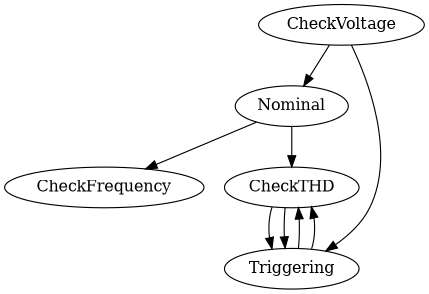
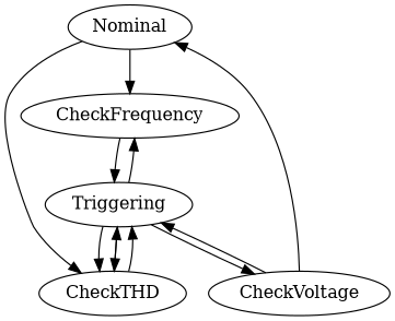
  digraph {
    Nominal
    CheckFrequency
    CheckTHD
    Triggering
    CheckVoltage
    Nominal -> CheckFrequency
    Nominal -> CheckTHD
+   CheckFrequency -> Triggering
    CheckTHD -> Triggering
    CheckTHD -> Triggering
+   Triggering -> CheckFrequency
    Triggering -> CheckTHD
    Triggering -> CheckTHD
+   Triggering -> CheckVoltage
    CheckVoltage -> Nominal
    CheckVoltage -> Triggering
  }
